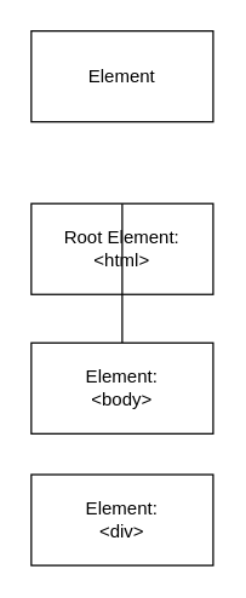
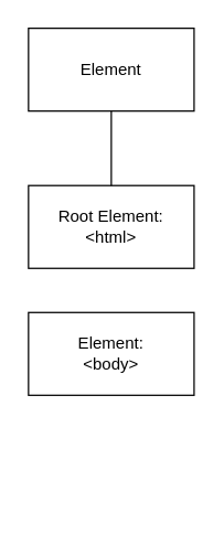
  <mxCell id="0" />
  <mxCell id="1" parent="0" />
  <mxCell id="2" value="Element" style="rounded=0;whiteSpace=wrap;html=1;" vertex="1" parent="1"><mxGeometry x="20" y="20" width="120" height="60" as="geometry" /></mxCell>
  <mxCell id="3" value="Root Element:&lt;br&gt;&amp;lt;html&amp;gt;" style="rounded=0;whiteSpace=wrap;html=1;" vertex="1" parent="1"><mxGeometry x="20" y="134" width="120" height="60" as="geometry" /></mxCell>
- <mxCell id="4" value="" style="endArrow=none;html=1;rounded=0;exitX=0.5;exitY=0;exitDx=0;exitDy=0;" edge="1" parent="1" source="3" target="5"><mxGeometry width="50" height="50" relative="1" as="geometry"><mxPoint x="54" y="139" as="sourcePoint" /><mxPoint x="104" y="89" as="targetPoint" /></mxGeometry></mxCell>
+ <mxCell id="4" value="" style="endArrow=none;html=1;rounded=0;entryX=0.5;entryY=1;entryDx=0;entryDy=0;exitX=0.5;exitY=0;exitDx=0;exitDy=0;" edge="1" parent="1" source="3" target="2"><mxGeometry width="50" height="50" relative="1" as="geometry"><mxPoint x="54" y="139" as="sourcePoint" /><mxPoint x="104" y="89" as="targetPoint" /></mxGeometry></mxCell>
  <mxCell id="5" value="Element:&lt;br style=&quot;border-color: var(--border-color);&quot;&gt;&amp;lt;body&amp;gt;" style="rounded=0;whiteSpace=wrap;html=1;" vertex="1" parent="1"><mxGeometry x="20" y="226" width="120" height="60" as="geometry" /></mxCell>
- <mxCell id="6" value="Element:&lt;br&gt;&amp;lt;div&amp;gt;" style="rounded=0;whiteSpace=wrap;html=1;" vertex="1" parent="1"><mxGeometry x="20" y="313" width="120" height="60" as="geometry" /></mxCell>
